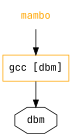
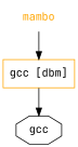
  strict digraph {
    fontname="JetBrains Mono"
    node [fontname="JetBrains Mono"]
    edge [fontname="JetBrains Mono"]
    "gcc [dbm]" [color=orange shape=box]
-   dbm [shape=octagon]
+   dbm [shape=octagon label=gcc]
    mambo [fontcolor=orange shape=plaintext]
    "gcc [dbm]" -> dbm
    mambo -> "gcc [dbm]"
  }
